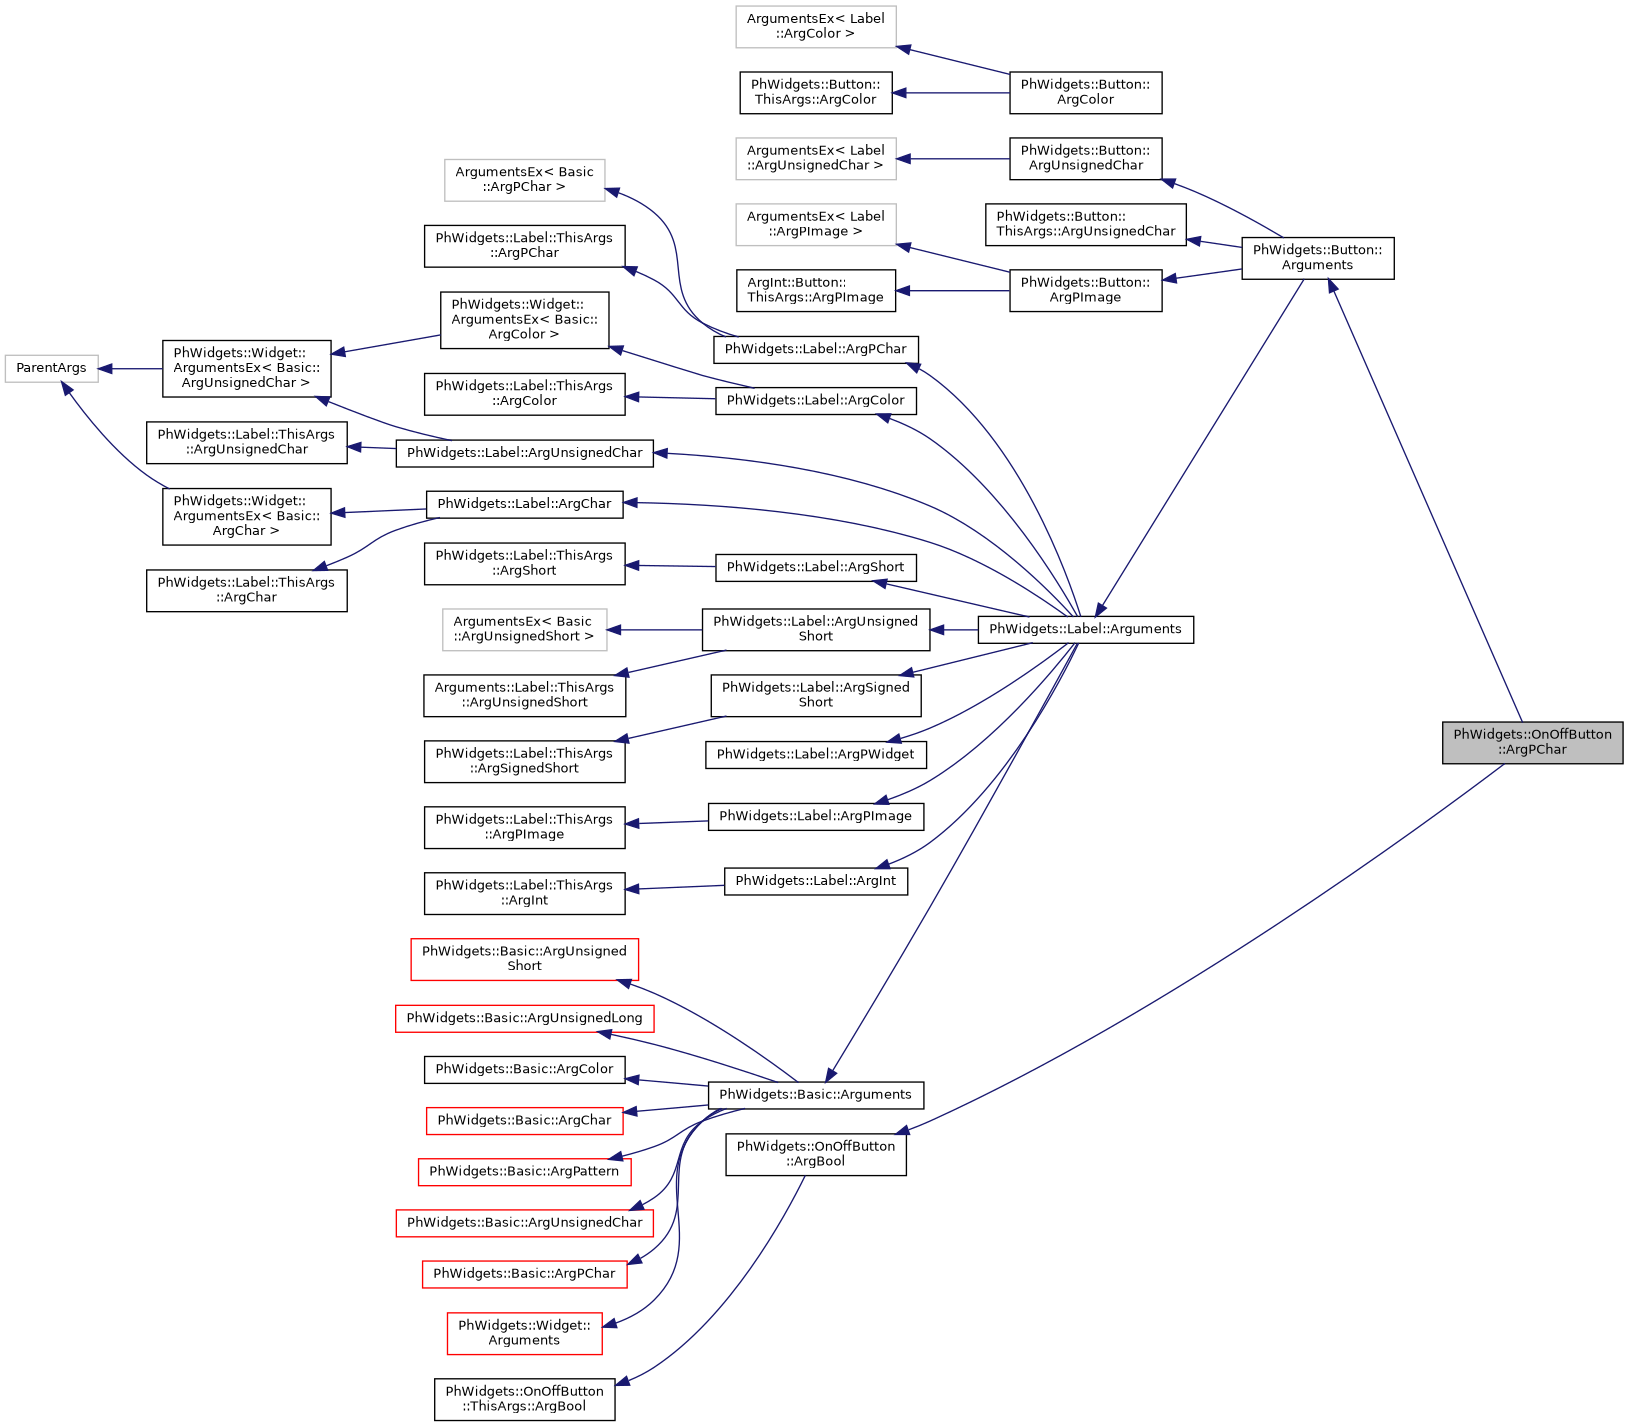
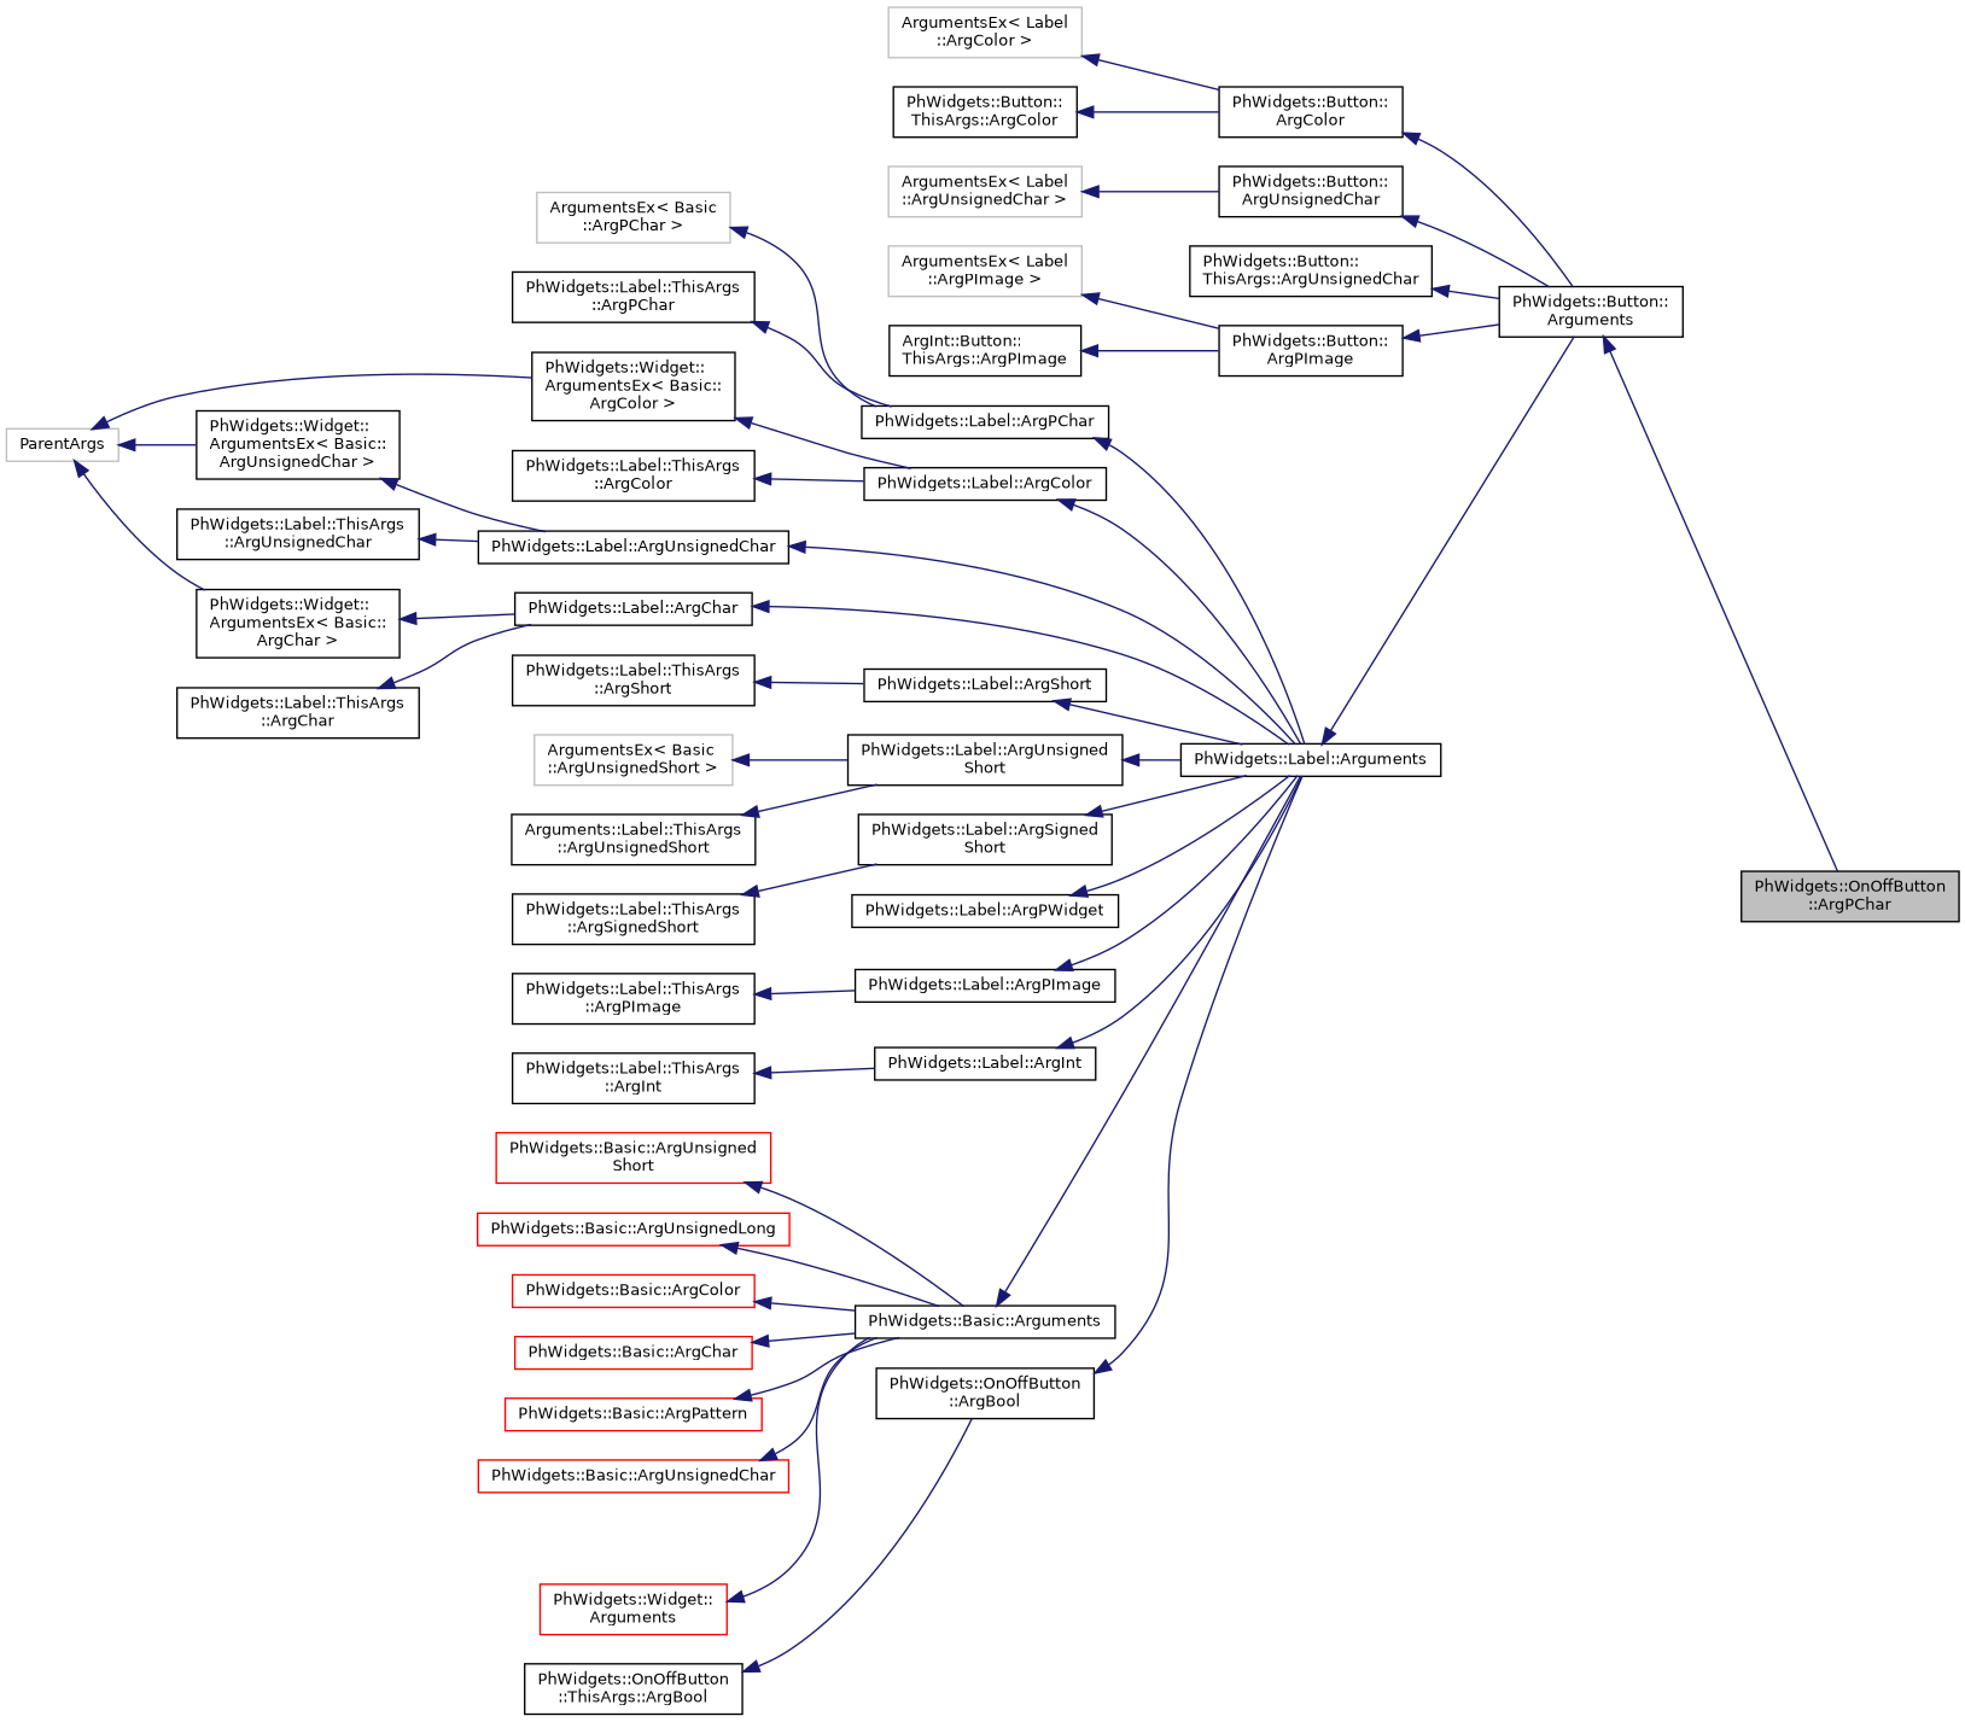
  digraph {
    rankdir=LR
    node [color=black fillcolor=white fontname=Helvetica fontsize=10 shape=record style=filled]
    edge [color=midnightblue dir=back fontname=Helvetica fontsize=10 labelfontname=Helvetica labelfontsize=10 style=solid]
    n1 [fillcolor=grey75 fontcolor=black height=0.2 label="PhWidgets::OnOffButton\l::ArgPChar" width=0.4]
    n2 [height=0.2 label="PhWidgets::Button::\lArguments" width=0.4]
    n3 [height=0.2 label="PhWidgets::Button::\lArgColor" width=0.4]
    n4 [color=grey75 height=0.2 label="ArgumentsEx\< Label\l::ArgColor \>" width=0.4]
    n5 [height=0.2 label="PhWidgets::Button::\lThisArgs::ArgColor" width=0.4]
    n6 [height=0.2 label="PhWidgets::Button::\lArgUnsignedChar" width=0.4]
    n7 [color=grey75 height=0.2 label="ArgumentsEx\< Label\l::ArgUnsignedChar \>" width=0.4]
    n8 [height=0.2 label="PhWidgets::Button::\lThisArgs::ArgUnsignedChar" width=0.4]
    n9 [height=0.2 label="PhWidgets::Button::\lArgPImage" width=0.4]
    n10 [color=grey75 height=0.2 label="ArgumentsEx\< Label\l::ArgPImage \>" width=0.4]
    n11 [height=0.2 label="ArgInt::Button::\lThisArgs::ArgPImage" width=0.4]
    n12 [height=0.2 label="PhWidgets::Label::Arguments" width=0.4]
    n13 [height=0.2 label="PhWidgets::Label::ArgPChar" width=0.4]
    n14 [color=grey75 height=0.2 label="ArgumentsEx\< Basic\l::ArgPChar \>" width=0.4]
    n15 [height=0.2 label="PhWidgets::Label::ThisArgs\l::ArgPChar" width=0.4]
    n16 [height=0.2 label="PhWidgets::Label::ArgColor" width=0.4]
    n17 [height=0.2 label="PhWidgets::Widget::\lArgumentsEx\< Basic::\lArgColor \>" width=0.4]
    n18 [color=grey75 height=0.2 label=ParentArgs width=0.4]
    n19 [height=0.2 label="PhWidgets::Widget::\lArgumentsEx\< Basic::\lArgUnsignedChar \>" width=0.4]
    n20 [height=0.2 label="PhWidgets::Widget::\lArgumentsEx\< Basic::\lArgChar \>" width=0.4]
    n21 [height=0.2 label="PhWidgets::Label::ArgUnsignedChar" width=0.4]
    n22 [height=0.2 label="PhWidgets::Label::ArgChar" width=0.4]
    n23 [height=0.2 label="PhWidgets::Label::ThisArgs\l::ArgColor" width=0.4]
    n24 [height=0.2 label="PhWidgets::Label::ArgShort" width=0.4]
    n25 [height=0.2 label="PhWidgets::Label::ThisArgs\l::ArgShort" width=0.4]
    n26 [height=0.2 label="PhWidgets::Label::ArgUnsigned\lShort" width=0.4]
    n27 [color=grey75 height=0.2 label="ArgumentsEx\< Basic\l::ArgUnsignedShort \>" width=0.4]
    n28 [height=0.2 label="Arguments::Label::ThisArgs\l::ArgUnsignedShort" width=0.4]
    n29 [height=0.2 label="PhWidgets::Label::ArgSigned\lShort" width=0.4]
    n30 [height=0.2 label="PhWidgets::Label::ThisArgs\l::ArgSignedShort" width=0.4]
    n31 [height=0.2 label="PhWidgets::Label::ThisArgs\l::ArgUnsignedChar" width=0.4]
    n32 [height=0.2 label="PhWidgets::Label::ArgPWidget" width=0.4]
    n33 [height=0.2 label="PhWidgets::Label::ThisArgs\l::ArgChar" width=0.4]
    n34 [height=0.2 label="PhWidgets::Label::ArgPImage" width=0.4]
    n35 [height=0.2 label="PhWidgets::Label::ThisArgs\l::ArgPImage" width=0.4]
    n36 [height=0.2 label="PhWidgets::Label::ArgInt" width=0.4]
    n37 [height=0.2 label="PhWidgets::Label::ThisArgs\l::ArgInt" width=0.4]
    n38 [height=0.2 label="PhWidgets::Basic::Arguments" width=0.4]
    n39 [color=red height=0.2 label="PhWidgets::Basic::ArgUnsigned\lShort" width=0.4]
    n40 [color=red height=0.2 label="PhWidgets::Basic::ArgUnsignedLong" width=0.4]
-   n41 [height=0.2 label="PhWidgets::Basic::ArgColor" width=0.4]
+   n41 [color=red height=0.2 label="PhWidgets::Basic::ArgColor" width=0.4]
    n42 [color=red height=0.2 label="PhWidgets::Basic::ArgChar" width=0.4]
    n43 [color=red height=0.2 label="PhWidgets::Basic::ArgPattern" width=0.4]
    n44 [color=red height=0.2 label="PhWidgets::Basic::ArgUnsignedChar" width=0.4]
-   n45 [color=red height=0.2 label="PhWidgets::Basic::ArgPChar" width=0.4]
    n46 [color=red height=0.2 label="PhWidgets::Widget::\lArguments" width=0.4]
    n47 [height=0.2 label="PhWidgets::OnOffButton\l::ArgBool" width=0.4]
    n48 [height=0.2 label="PhWidgets::OnOffButton\l::ThisArgs::ArgBool" width=0.4]
    n2 -> n1
+   n3 -> n2
    n4 -> n3
    n5 -> n3
    n6 -> n2
    n7 -> n6
    n8 -> n2
    n9 -> n2
    n10 -> n9
    n11 -> n9
    n12 -> n2
    n13 -> n12
    n14 -> n13
    n15 -> n13
    n16 -> n12
    n17 -> n16
-   n19 -> n17
+   n18 -> n17
    n18 -> n19
    n18 -> n20
    n19 -> n21
    n20 -> n22
    n21 -> n12
    n22 -> n12
    n23 -> n16
    n24 -> n12
    n25 -> n24
    n26 -> n12
    n27 -> n26
    n28 -> n26
    n29 -> n12
    n30 -> n29
    n31 -> n21
    n32 -> n12
    n33 -> n22
    n34 -> n12
    n35 -> n34
    n36 -> n12
    n37 -> n36
    n38 -> n12
    n39 -> n38
    n40 -> n38
    n41 -> n38
    n42 -> n38
    n43 -> n38
    n44 -> n38
-   n45 -> n38
    n46 -> n38
-   n47 -> n1
+   n47 -> n12
    n48 -> n47
  }
